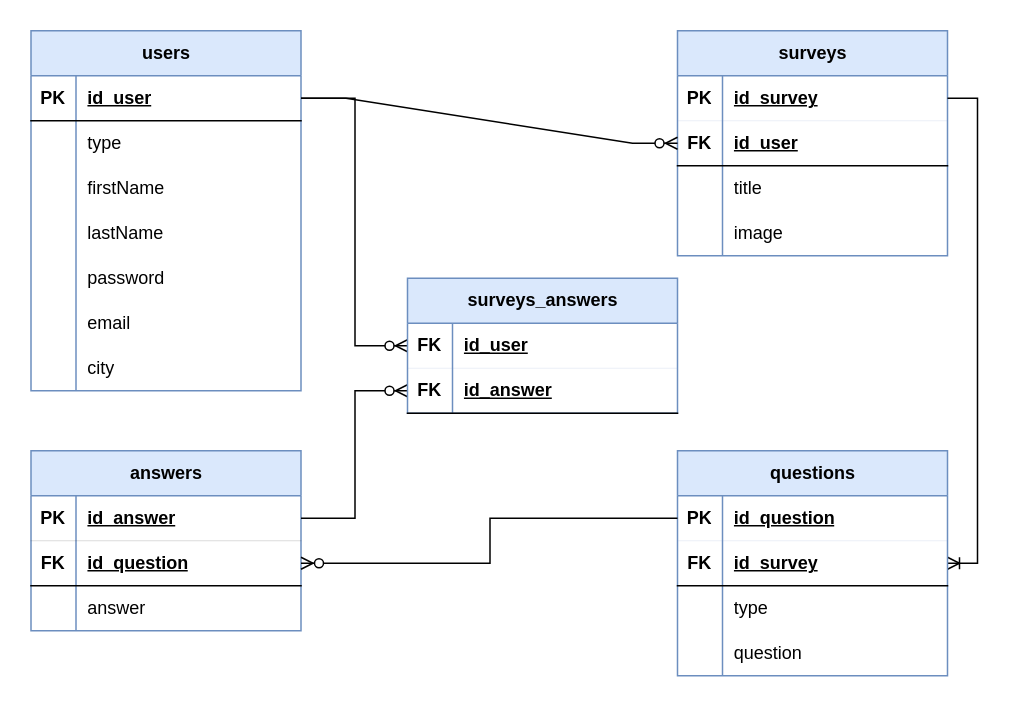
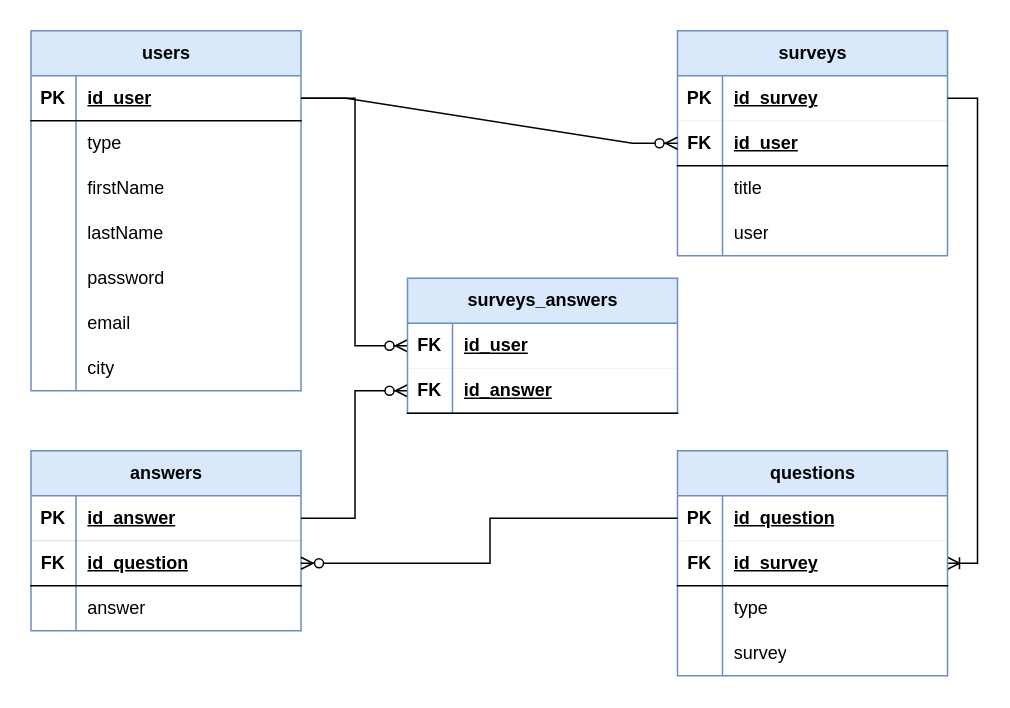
  <mxCell id="0" />
  <mxCell id="1" parent="0" />
  <mxCell id="2" value="surveys" style="shape=table;startSize=30;container=1;collapsible=1;childLayout=tableLayout;fixedRows=1;rowLines=0;fontStyle=1;align=center;resizeLast=1;html=1;fillColor=#dae8fc;strokeColor=#6c8ebf;" parent="1" vertex="1"><mxGeometry x="451" y="20" width="180" height="150" as="geometry" /></mxCell>
  <mxCell id="3" value="" style="shape=tableRow;horizontal=0;startSize=0;swimlaneHead=0;swimlaneBody=0;fillColor=none;collapsible=0;dropTarget=0;points=[[0,0.5],[1,0.5]];portConstraint=eastwest;top=0;left=0;right=0;bottom=1;strokeColor=inherit;strokeWidth=0;" parent="2" vertex="1"><mxGeometry y="30" width="180" height="30" as="geometry" /></mxCell>
  <mxCell id="4" value="PK" style="shape=partialRectangle;connectable=0;fillColor=none;top=0;left=0;bottom=0;right=0;fontStyle=1;overflow=hidden;whiteSpace=wrap;html=1;" parent="3" vertex="1"><mxGeometry width="30" height="30" as="geometry"><mxRectangle width="30" height="30" as="alternateBounds" /></mxGeometry></mxCell>
  <mxCell id="5" value="id_survey" style="shape=partialRectangle;connectable=0;fillColor=none;top=0;left=0;bottom=0;right=0;align=left;spacingLeft=6;fontStyle=5;overflow=hidden;whiteSpace=wrap;html=1;" parent="3" vertex="1"><mxGeometry x="30" width="150" height="30" as="geometry"><mxRectangle width="150" height="30" as="alternateBounds" /></mxGeometry></mxCell>
  <mxCell id="6" style="shape=tableRow;horizontal=0;startSize=0;swimlaneHead=0;swimlaneBody=0;fillColor=none;collapsible=0;dropTarget=0;points=[[0,0.5],[1,0.5]];portConstraint=eastwest;top=0;left=0;right=0;bottom=1;" parent="2" vertex="1"><mxGeometry y="60" width="180" height="30" as="geometry" /></mxCell>
  <mxCell id="7" value="FK" style="shape=partialRectangle;connectable=0;fillColor=none;top=0;left=0;bottom=0;right=0;fontStyle=1;overflow=hidden;whiteSpace=wrap;html=1;" parent="6" vertex="1"><mxGeometry width="30" height="30" as="geometry"><mxRectangle width="30" height="30" as="alternateBounds" /></mxGeometry></mxCell>
  <mxCell id="8" value="id_user" style="shape=partialRectangle;connectable=0;fillColor=none;top=0;left=0;bottom=0;right=0;align=left;spacingLeft=6;fontStyle=5;overflow=hidden;whiteSpace=wrap;html=1;" parent="6" vertex="1"><mxGeometry x="30" width="150" height="30" as="geometry"><mxRectangle width="150" height="30" as="alternateBounds" /></mxGeometry></mxCell>
  <mxCell id="9" value="" style="shape=tableRow;horizontal=0;startSize=0;swimlaneHead=0;swimlaneBody=0;fillColor=none;collapsible=0;dropTarget=0;points=[[0,0.5],[1,0.5]];portConstraint=eastwest;top=0;left=0;right=0;bottom=0;" parent="2" vertex="1"><mxGeometry y="90" width="180" height="30" as="geometry" /></mxCell>
  <mxCell id="10" value="" style="shape=partialRectangle;connectable=0;fillColor=none;top=0;left=0;bottom=0;right=0;editable=1;overflow=hidden;whiteSpace=wrap;html=1;" parent="9" vertex="1"><mxGeometry width="30" height="30" as="geometry"><mxRectangle width="30" height="30" as="alternateBounds" /></mxGeometry></mxCell>
  <mxCell id="11" value="title" style="shape=partialRectangle;connectable=0;fillColor=none;top=0;left=0;bottom=0;right=0;align=left;spacingLeft=6;overflow=hidden;whiteSpace=wrap;html=1;" parent="9" vertex="1"><mxGeometry x="30" width="150" height="30" as="geometry"><mxRectangle width="150" height="30" as="alternateBounds" /></mxGeometry></mxCell>
  <mxCell id="12" value="" style="shape=tableRow;horizontal=0;startSize=0;swimlaneHead=0;swimlaneBody=0;fillColor=none;collapsible=0;dropTarget=0;points=[[0,0.5],[1,0.5]];portConstraint=eastwest;top=0;left=0;right=0;bottom=0;" parent="2" vertex="1"><mxGeometry y="120" width="180" height="30" as="geometry" /></mxCell>
  <mxCell id="13" value="" style="shape=partialRectangle;connectable=0;fillColor=none;top=0;left=0;bottom=0;right=0;editable=1;overflow=hidden;whiteSpace=wrap;html=1;" parent="12" vertex="1"><mxGeometry width="30" height="30" as="geometry"><mxRectangle width="30" height="30" as="alternateBounds" /></mxGeometry></mxCell>
- <mxCell id="14" value="image" style="shape=partialRectangle;connectable=0;fillColor=none;top=0;left=0;bottom=0;right=0;align=left;spacingLeft=6;overflow=hidden;whiteSpace=wrap;html=1;" parent="12" vertex="1"><mxGeometry x="30" width="150" height="30" as="geometry"><mxRectangle width="150" height="30" as="alternateBounds" /></mxGeometry></mxCell>
+ <mxCell id="14" value="user" style="shape=partialRectangle;connectable=0;fillColor=none;top=0;left=0;bottom=0;right=0;align=left;spacingLeft=6;overflow=hidden;whiteSpace=wrap;html=1;" parent="12" vertex="1"><mxGeometry x="30" width="150" height="30" as="geometry"><mxRectangle width="150" height="30" as="alternateBounds" /></mxGeometry></mxCell>
  <mxCell id="15" value="users" style="shape=table;startSize=30;container=1;collapsible=1;childLayout=tableLayout;fixedRows=1;rowLines=0;fontStyle=1;align=center;resizeLast=1;html=1;fillColor=#dae8fc;strokeColor=#6c8ebf;" parent="1" vertex="1"><mxGeometry x="20" y="20" width="180" height="240" as="geometry" /></mxCell>
  <mxCell id="16" value="" style="shape=tableRow;horizontal=0;startSize=0;swimlaneHead=0;swimlaneBody=0;fillColor=none;collapsible=0;dropTarget=0;points=[[0,0.5],[1,0.5]];portConstraint=eastwest;top=0;left=0;right=0;bottom=1;" parent="15" vertex="1"><mxGeometry y="30" width="180" height="30" as="geometry" /></mxCell>
  <mxCell id="17" value="PK" style="shape=partialRectangle;connectable=0;fillColor=none;top=0;left=0;bottom=0;right=0;fontStyle=1;overflow=hidden;whiteSpace=wrap;html=1;" parent="16" vertex="1"><mxGeometry width="30" height="30" as="geometry"><mxRectangle width="30" height="30" as="alternateBounds" /></mxGeometry></mxCell>
  <mxCell id="18" value="id_user" style="shape=partialRectangle;connectable=0;fillColor=none;top=0;left=0;bottom=0;right=0;align=left;spacingLeft=6;fontStyle=5;overflow=hidden;whiteSpace=wrap;html=1;" parent="16" vertex="1"><mxGeometry x="30" width="150" height="30" as="geometry"><mxRectangle width="150" height="30" as="alternateBounds" /></mxGeometry></mxCell>
  <mxCell id="19" style="shape=tableRow;horizontal=0;startSize=0;swimlaneHead=0;swimlaneBody=0;fillColor=none;collapsible=0;dropTarget=0;points=[[0,0.5],[1,0.5]];portConstraint=eastwest;top=0;left=0;right=0;bottom=0;" parent="15" vertex="1"><mxGeometry y="60" width="180" height="30" as="geometry" /></mxCell>
  <mxCell id="20" style="shape=partialRectangle;connectable=0;fillColor=none;top=0;left=0;bottom=0;right=0;editable=1;overflow=hidden;whiteSpace=wrap;html=1;" parent="19" vertex="1"><mxGeometry width="30" height="30" as="geometry"><mxRectangle width="30" height="30" as="alternateBounds" /></mxGeometry></mxCell>
  <mxCell id="21" value="type" style="shape=partialRectangle;connectable=0;fillColor=none;top=0;left=0;bottom=0;right=0;align=left;spacingLeft=6;overflow=hidden;whiteSpace=wrap;html=1;" parent="19" vertex="1"><mxGeometry x="30" width="150" height="30" as="geometry"><mxRectangle width="150" height="30" as="alternateBounds" /></mxGeometry></mxCell>
  <mxCell id="22" value="" style="shape=tableRow;horizontal=0;startSize=0;swimlaneHead=0;swimlaneBody=0;fillColor=none;collapsible=0;dropTarget=0;points=[[0,0.5],[1,0.5]];portConstraint=eastwest;top=0;left=0;right=0;bottom=0;" parent="15" vertex="1"><mxGeometry y="90" width="180" height="30" as="geometry" /></mxCell>
  <mxCell id="23" value="" style="shape=partialRectangle;connectable=0;fillColor=none;top=0;left=0;bottom=0;right=0;editable=1;overflow=hidden;whiteSpace=wrap;html=1;" parent="22" vertex="1"><mxGeometry width="30" height="30" as="geometry"><mxRectangle width="30" height="30" as="alternateBounds" /></mxGeometry></mxCell>
  <mxCell id="24" value="firstName" style="shape=partialRectangle;connectable=0;fillColor=none;top=0;left=0;bottom=0;right=0;align=left;spacingLeft=6;overflow=hidden;whiteSpace=wrap;html=1;" parent="22" vertex="1"><mxGeometry x="30" width="150" height="30" as="geometry"><mxRectangle width="150" height="30" as="alternateBounds" /></mxGeometry></mxCell>
  <mxCell id="25" value="" style="shape=tableRow;horizontal=0;startSize=0;swimlaneHead=0;swimlaneBody=0;fillColor=none;collapsible=0;dropTarget=0;points=[[0,0.5],[1,0.5]];portConstraint=eastwest;top=0;left=0;right=0;bottom=0;" parent="15" vertex="1"><mxGeometry y="120" width="180" height="30" as="geometry" /></mxCell>
  <mxCell id="26" value="" style="shape=partialRectangle;connectable=0;fillColor=none;top=0;left=0;bottom=0;right=0;editable=1;overflow=hidden;whiteSpace=wrap;html=1;" parent="25" vertex="1"><mxGeometry width="30" height="30" as="geometry"><mxRectangle width="30" height="30" as="alternateBounds" /></mxGeometry></mxCell>
  <mxCell id="27" value="lastName" style="shape=partialRectangle;connectable=0;fillColor=none;top=0;left=0;bottom=0;right=0;align=left;spacingLeft=6;overflow=hidden;whiteSpace=wrap;html=1;" parent="25" vertex="1"><mxGeometry x="30" width="150" height="30" as="geometry"><mxRectangle width="150" height="30" as="alternateBounds" /></mxGeometry></mxCell>
  <mxCell id="28" value="" style="shape=tableRow;horizontal=0;startSize=0;swimlaneHead=0;swimlaneBody=0;fillColor=none;collapsible=0;dropTarget=0;points=[[0,0.5],[1,0.5]];portConstraint=eastwest;top=0;left=0;right=0;bottom=0;" parent="15" vertex="1"><mxGeometry y="150" width="180" height="30" as="geometry" /></mxCell>
  <mxCell id="29" value="" style="shape=partialRectangle;connectable=0;fillColor=none;top=0;left=0;bottom=0;right=0;editable=1;overflow=hidden;whiteSpace=wrap;html=1;" parent="28" vertex="1"><mxGeometry width="30" height="30" as="geometry"><mxRectangle width="30" height="30" as="alternateBounds" /></mxGeometry></mxCell>
  <mxCell id="30" value="password" style="shape=partialRectangle;connectable=0;fillColor=none;top=0;left=0;bottom=0;right=0;align=left;spacingLeft=6;overflow=hidden;whiteSpace=wrap;html=1;" parent="28" vertex="1"><mxGeometry x="30" width="150" height="30" as="geometry"><mxRectangle width="150" height="30" as="alternateBounds" /></mxGeometry></mxCell>
  <mxCell id="31" style="shape=tableRow;horizontal=0;startSize=0;swimlaneHead=0;swimlaneBody=0;fillColor=none;collapsible=0;dropTarget=0;points=[[0,0.5],[1,0.5]];portConstraint=eastwest;top=0;left=0;right=0;bottom=0;" parent="15" vertex="1"><mxGeometry y="180" width="180" height="30" as="geometry" /></mxCell>
  <mxCell id="32" style="shape=partialRectangle;connectable=0;fillColor=none;top=0;left=0;bottom=0;right=0;editable=1;overflow=hidden;whiteSpace=wrap;html=1;" parent="31" vertex="1"><mxGeometry width="30" height="30" as="geometry"><mxRectangle width="30" height="30" as="alternateBounds" /></mxGeometry></mxCell>
  <mxCell id="33" value="email" style="shape=partialRectangle;connectable=0;fillColor=none;top=0;left=0;bottom=0;right=0;align=left;spacingLeft=6;overflow=hidden;whiteSpace=wrap;html=1;" parent="31" vertex="1"><mxGeometry x="30" width="150" height="30" as="geometry"><mxRectangle width="150" height="30" as="alternateBounds" /></mxGeometry></mxCell>
  <mxCell id="34" style="shape=tableRow;horizontal=0;startSize=0;swimlaneHead=0;swimlaneBody=0;fillColor=none;collapsible=0;dropTarget=0;points=[[0,0.5],[1,0.5]];portConstraint=eastwest;top=0;left=0;right=0;bottom=0;" parent="15" vertex="1"><mxGeometry y="210" width="180" height="30" as="geometry" /></mxCell>
  <mxCell id="35" style="shape=partialRectangle;connectable=0;fillColor=none;top=0;left=0;bottom=0;right=0;editable=1;overflow=hidden;whiteSpace=wrap;html=1;" parent="34" vertex="1"><mxGeometry width="30" height="30" as="geometry"><mxRectangle width="30" height="30" as="alternateBounds" /></mxGeometry></mxCell>
  <mxCell id="36" value="city" style="shape=partialRectangle;connectable=0;fillColor=none;top=0;left=0;bottom=0;right=0;align=left;spacingLeft=6;overflow=hidden;whiteSpace=wrap;html=1;" parent="34" vertex="1"><mxGeometry x="30" width="150" height="30" as="geometry"><mxRectangle width="150" height="30" as="alternateBounds" /></mxGeometry></mxCell>
  <mxCell id="37" value="" style="edgeStyle=entityRelationEdgeStyle;fontSize=12;html=1;endArrow=ERzeroToMany;endFill=1;rounded=0;" parent="1" source="16" target="6" edge="1"><mxGeometry width="100" height="100" relative="1" as="geometry"><mxPoint x="260" y="350" as="sourcePoint" /><mxPoint x="291" y="150" as="targetPoint" /></mxGeometry></mxCell>
  <mxCell id="38" value="answers" style="shape=table;startSize=30;container=1;collapsible=1;childLayout=tableLayout;fixedRows=1;rowLines=0;fontStyle=1;align=center;resizeLast=1;html=1;fillColor=#dae8fc;strokeColor=#6c8ebf;" parent="1" vertex="1"><mxGeometry x="20" y="300" width="180" height="120" as="geometry" /></mxCell>
  <mxCell id="39" value="" style="shape=tableRow;horizontal=0;startSize=0;swimlaneHead=0;swimlaneBody=0;fillColor=none;collapsible=0;dropTarget=0;points=[[0,0.5],[1,0.5]];portConstraint=eastwest;top=0;left=0;right=0;bottom=1;strokeWidth=0;" parent="38" vertex="1"><mxGeometry y="30" width="180" height="30" as="geometry" /></mxCell>
  <mxCell id="40" value="PK" style="shape=partialRectangle;connectable=0;fillColor=none;top=0;left=0;bottom=0;right=0;fontStyle=1;overflow=hidden;whiteSpace=wrap;html=1;" parent="39" vertex="1"><mxGeometry width="30" height="30" as="geometry"><mxRectangle width="30" height="30" as="alternateBounds" /></mxGeometry></mxCell>
  <mxCell id="41" value="id_answer" style="shape=partialRectangle;connectable=0;fillColor=none;top=0;left=0;bottom=0;right=0;align=left;spacingLeft=6;fontStyle=5;overflow=hidden;whiteSpace=wrap;html=1;" parent="39" vertex="1"><mxGeometry x="30" width="150" height="30" as="geometry"><mxRectangle width="150" height="30" as="alternateBounds" /></mxGeometry></mxCell>
  <mxCell id="42" style="shape=tableRow;horizontal=0;startSize=0;swimlaneHead=0;swimlaneBody=0;fillColor=none;collapsible=0;dropTarget=0;points=[[0,0.5],[1,0.5]];portConstraint=eastwest;top=0;left=0;right=0;bottom=1;" parent="38" vertex="1"><mxGeometry y="60" width="180" height="30" as="geometry" /></mxCell>
  <mxCell id="43" value="FK" style="shape=partialRectangle;connectable=0;fillColor=none;top=0;left=0;bottom=0;right=0;fontStyle=1;overflow=hidden;whiteSpace=wrap;html=1;" parent="42" vertex="1"><mxGeometry width="30" height="30" as="geometry"><mxRectangle width="30" height="30" as="alternateBounds" /></mxGeometry></mxCell>
  <mxCell id="44" value="id_question" style="shape=partialRectangle;connectable=0;fillColor=none;top=0;left=0;bottom=0;right=0;align=left;spacingLeft=6;fontStyle=5;overflow=hidden;whiteSpace=wrap;html=1;" parent="42" vertex="1"><mxGeometry x="30" width="150" height="30" as="geometry"><mxRectangle width="150" height="30" as="alternateBounds" /></mxGeometry></mxCell>
  <mxCell id="45" value="" style="shape=tableRow;horizontal=0;startSize=0;swimlaneHead=0;swimlaneBody=0;fillColor=none;collapsible=0;dropTarget=0;points=[[0,0.5],[1,0.5]];portConstraint=eastwest;top=0;left=0;right=0;bottom=0;" parent="38" vertex="1"><mxGeometry y="90" width="180" height="30" as="geometry" /></mxCell>
  <mxCell id="46" value="" style="shape=partialRectangle;connectable=0;fillColor=none;top=0;left=0;bottom=0;right=0;editable=1;overflow=hidden;whiteSpace=wrap;html=1;" parent="45" vertex="1"><mxGeometry width="30" height="30" as="geometry"><mxRectangle width="30" height="30" as="alternateBounds" /></mxGeometry></mxCell>
  <mxCell id="47" value="answer" style="shape=partialRectangle;connectable=0;fillColor=none;top=0;left=0;bottom=0;right=0;align=left;spacingLeft=6;overflow=hidden;whiteSpace=wrap;html=1;" parent="45" vertex="1"><mxGeometry x="30" width="150" height="30" as="geometry"><mxRectangle width="150" height="30" as="alternateBounds" /></mxGeometry></mxCell>
  <mxCell id="48" value="" style="edgeStyle=elbowEdgeStyle;fontSize=12;html=1;endArrow=ERoneToMany;rounded=0;" parent="1" source="3" target="53" edge="1"><mxGeometry width="100" height="100" relative="1" as="geometry"><mxPoint x="420" y="440" as="sourcePoint" /><mxPoint x="571" y="245" as="targetPoint" /><Array as="points"><mxPoint x="651" y="230" /></Array></mxGeometry></mxCell>
  <mxCell id="49" value="questions" style="shape=table;startSize=30;container=1;collapsible=1;childLayout=tableLayout;fixedRows=1;rowLines=0;fontStyle=1;align=center;resizeLast=1;html=1;fillColor=#dae8fc;strokeColor=#6c8ebf;" parent="1" vertex="1"><mxGeometry x="451" y="300" width="180" height="150" as="geometry" /></mxCell>
  <mxCell id="50" value="" style="shape=tableRow;horizontal=0;startSize=0;swimlaneHead=0;swimlaneBody=0;fillColor=none;collapsible=0;dropTarget=0;points=[[0,0.5],[1,0.5]];portConstraint=eastwest;top=0;left=0;right=0;bottom=1;strokeWidth=0;strokeColor=inherit;" parent="49" vertex="1"><mxGeometry y="30" width="180" height="30" as="geometry" /></mxCell>
  <mxCell id="51" value="PK" style="shape=partialRectangle;connectable=0;fillColor=none;top=0;left=0;bottom=0;right=0;fontStyle=1;overflow=hidden;whiteSpace=wrap;html=1;" parent="50" vertex="1"><mxGeometry width="30" height="30" as="geometry"><mxRectangle width="30" height="30" as="alternateBounds" /></mxGeometry></mxCell>
  <mxCell id="52" value="id_question" style="shape=partialRectangle;connectable=0;fillColor=none;top=0;left=0;bottom=0;right=0;align=left;spacingLeft=6;fontStyle=5;overflow=hidden;whiteSpace=wrap;html=1;" parent="50" vertex="1"><mxGeometry x="30" width="150" height="30" as="geometry"><mxRectangle width="150" height="30" as="alternateBounds" /></mxGeometry></mxCell>
  <mxCell id="53" style="shape=tableRow;horizontal=0;startSize=0;swimlaneHead=0;swimlaneBody=0;fillColor=none;collapsible=0;dropTarget=0;points=[[0,0.5],[1,0.5]];portConstraint=eastwest;top=0;left=0;right=0;bottom=1;strokeWidth=1;strokeColor=default;" parent="49" vertex="1"><mxGeometry y="60" width="180" height="30" as="geometry" /></mxCell>
  <mxCell id="54" value="FK" style="shape=partialRectangle;connectable=0;fillColor=none;top=0;left=0;bottom=0;right=0;fontStyle=1;overflow=hidden;whiteSpace=wrap;html=1;" parent="53" vertex="1"><mxGeometry width="30" height="30" as="geometry"><mxRectangle width="30" height="30" as="alternateBounds" /></mxGeometry></mxCell>
  <mxCell id="55" value="id_survey" style="shape=partialRectangle;connectable=0;fillColor=none;top=0;left=0;bottom=0;right=0;align=left;spacingLeft=6;fontStyle=5;overflow=hidden;whiteSpace=wrap;html=1;" parent="53" vertex="1"><mxGeometry x="30" width="150" height="30" as="geometry"><mxRectangle width="150" height="30" as="alternateBounds" /></mxGeometry></mxCell>
  <mxCell id="56" value="" style="shape=tableRow;horizontal=0;startSize=0;swimlaneHead=0;swimlaneBody=0;fillColor=none;collapsible=0;dropTarget=0;points=[[0,0.5],[1,0.5]];portConstraint=eastwest;top=0;left=0;right=0;bottom=0;" parent="49" vertex="1"><mxGeometry y="90" width="180" height="30" as="geometry" /></mxCell>
  <mxCell id="57" value="" style="shape=partialRectangle;connectable=0;fillColor=none;top=0;left=0;bottom=0;right=0;editable=1;overflow=hidden;whiteSpace=wrap;html=1;" parent="56" vertex="1"><mxGeometry width="30" height="30" as="geometry"><mxRectangle width="30" height="30" as="alternateBounds" /></mxGeometry></mxCell>
  <mxCell id="58" value="type" style="shape=partialRectangle;connectable=0;fillColor=none;top=0;left=0;bottom=0;right=0;align=left;spacingLeft=6;overflow=hidden;whiteSpace=wrap;html=1;" parent="56" vertex="1"><mxGeometry x="30" width="150" height="30" as="geometry"><mxRectangle width="150" height="30" as="alternateBounds" /></mxGeometry></mxCell>
  <mxCell id="59" value="" style="shape=tableRow;horizontal=0;startSize=0;swimlaneHead=0;swimlaneBody=0;fillColor=none;collapsible=0;dropTarget=0;points=[[0,0.5],[1,0.5]];portConstraint=eastwest;top=0;left=0;right=0;bottom=0;" parent="49" vertex="1"><mxGeometry y="120" width="180" height="30" as="geometry" /></mxCell>
  <mxCell id="60" value="" style="shape=partialRectangle;connectable=0;fillColor=none;top=0;left=0;bottom=0;right=0;editable=1;overflow=hidden;whiteSpace=wrap;html=1;" parent="59" vertex="1"><mxGeometry width="30" height="30" as="geometry"><mxRectangle width="30" height="30" as="alternateBounds" /></mxGeometry></mxCell>
- <mxCell id="61" value="question" style="shape=partialRectangle;connectable=0;fillColor=none;top=0;left=0;bottom=0;right=0;align=left;spacingLeft=6;overflow=hidden;whiteSpace=wrap;html=1;" parent="59" vertex="1"><mxGeometry x="30" width="150" height="30" as="geometry"><mxRectangle width="150" height="30" as="alternateBounds" /></mxGeometry></mxCell>
+ <mxCell id="61" value="survey" style="shape=partialRectangle;connectable=0;fillColor=none;top=0;left=0;bottom=0;right=0;align=left;spacingLeft=6;overflow=hidden;whiteSpace=wrap;html=1;" parent="59" vertex="1"><mxGeometry x="30" width="150" height="30" as="geometry"><mxRectangle width="150" height="30" as="alternateBounds" /></mxGeometry></mxCell>
  <mxCell id="62" value="" style="edgeStyle=elbowEdgeStyle;fontSize=12;html=1;endArrow=ERzeroToMany;endFill=1;rounded=0;" parent="1" source="50" target="42" edge="1"><mxGeometry width="100" height="100" relative="1" as="geometry"><mxPoint x="-49" y="420" as="sourcePoint" /><mxPoint x="381" y="370" as="targetPoint" /></mxGeometry></mxCell>
  <mxCell id="63" value="" style="edgeStyle=elbowEdgeStyle;fontSize=12;html=1;endArrow=ERzeroToMany;endFill=1;rounded=0;entryX=0;entryY=0.5;entryDx=0;entryDy=0;" parent="1" source="39" target="69" edge="1"><mxGeometry width="100" height="100" relative="1" as="geometry"><mxPoint x="-9" y="480" as="sourcePoint" /><mxPoint x="110" y="330" as="targetPoint" /></mxGeometry></mxCell>
  <mxCell id="64" value="" style="edgeStyle=elbowEdgeStyle;fontSize=12;html=1;endArrow=ERzeroToMany;endFill=1;rounded=0;" parent="1" source="16" target="66" edge="1"><mxGeometry width="100" height="100" relative="1" as="geometry"><mxPoint x="41" y="400" as="sourcePoint" /><mxPoint x="110" y="330" as="targetPoint" /></mxGeometry></mxCell>
  <mxCell id="65" value="surveys_answers" style="shape=table;startSize=30;container=1;collapsible=1;childLayout=tableLayout;fixedRows=1;rowLines=0;fontStyle=1;align=center;resizeLast=1;html=1;fillColor=#dae8fc;strokeColor=#6c8ebf;" parent="1" vertex="1"><mxGeometry x="271" y="185" width="180" height="90" as="geometry" /></mxCell>
  <mxCell id="66" style="shape=tableRow;horizontal=0;startSize=0;swimlaneHead=0;swimlaneBody=0;fillColor=none;collapsible=0;dropTarget=0;points=[[0,0.5],[1,0.5]];portConstraint=eastwest;top=0;left=0;right=0;bottom=1;strokeColor=inherit;strokeWidth=0;" parent="65" vertex="1"><mxGeometry y="30" width="180" height="30" as="geometry" /></mxCell>
  <mxCell id="67" value="FK" style="shape=partialRectangle;connectable=0;fillColor=none;top=0;left=0;bottom=0;right=0;fontStyle=1;overflow=hidden;whiteSpace=wrap;html=1;" parent="66" vertex="1"><mxGeometry width="30" height="30" as="geometry"><mxRectangle width="30" height="30" as="alternateBounds" /></mxGeometry></mxCell>
  <mxCell id="68" value="id_user" style="shape=partialRectangle;connectable=0;fillColor=none;top=0;left=0;bottom=0;right=0;align=left;spacingLeft=6;fontStyle=5;overflow=hidden;whiteSpace=wrap;html=1;" parent="66" vertex="1"><mxGeometry x="30" width="150" height="30" as="geometry"><mxRectangle width="150" height="30" as="alternateBounds" /></mxGeometry></mxCell>
  <mxCell id="69" value="" style="shape=tableRow;horizontal=0;startSize=0;swimlaneHead=0;swimlaneBody=0;fillColor=none;collapsible=0;dropTarget=0;points=[[0,0.5],[1,0.5]];portConstraint=eastwest;top=0;left=0;right=0;bottom=1;" parent="65" vertex="1"><mxGeometry y="60" width="180" height="30" as="geometry" /></mxCell>
  <mxCell id="70" value="FK" style="shape=partialRectangle;connectable=0;fillColor=none;top=0;left=0;bottom=0;right=0;fontStyle=1;overflow=hidden;whiteSpace=wrap;html=1;" parent="69" vertex="1"><mxGeometry width="30" height="30" as="geometry"><mxRectangle width="30" height="30" as="alternateBounds" /></mxGeometry></mxCell>
  <mxCell id="71" value="id_answer" style="shape=partialRectangle;connectable=0;fillColor=none;top=0;left=0;bottom=0;right=0;align=left;spacingLeft=6;fontStyle=5;overflow=hidden;whiteSpace=wrap;html=1;" parent="69" vertex="1"><mxGeometry x="30" width="150" height="30" as="geometry"><mxRectangle width="150" height="30" as="alternateBounds" /></mxGeometry></mxCell>
